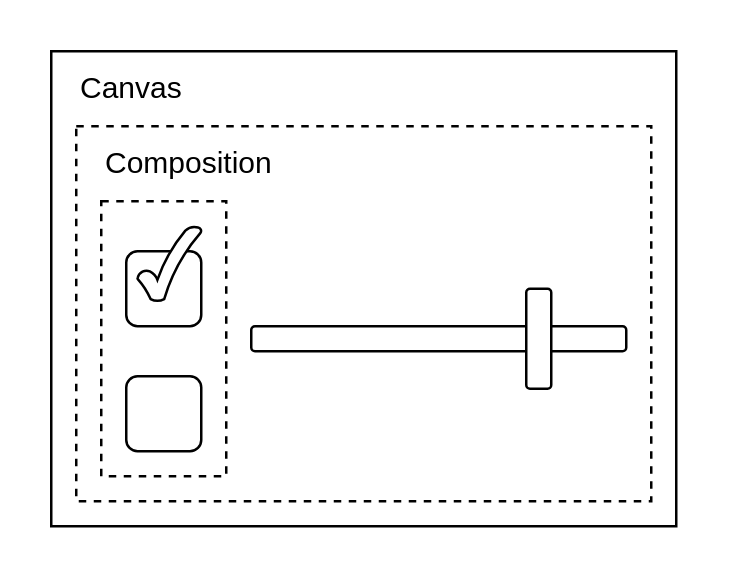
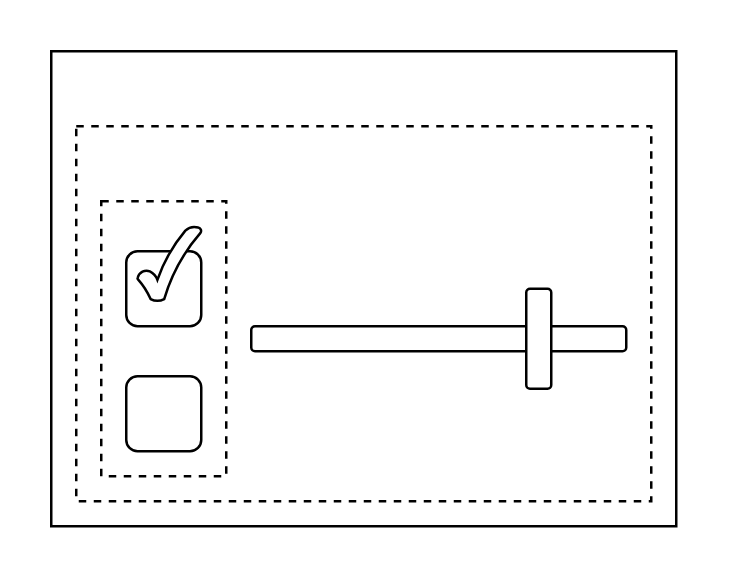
  <mxCell id="0" />
  <mxCell id="1" parent="0" />
  <mxCell id="2" value="" style="rounded=0;whiteSpace=wrap;html=1;" vertex="1" parent="1"><mxGeometry x="20" y="20" width="250" height="190" as="geometry" /></mxCell>
- <mxCell id="3" value="Canvas" style="text;html=1;align=left;verticalAlign=middle;whiteSpace=wrap;rounded=0;" vertex="1" parent="1"><mxGeometry x="30" y="20" width="230" height="30" as="geometry" /></mxCell>
  <mxCell id="4" value="" style="rounded=0;whiteSpace=wrap;html=1;dashed=1;fillColor=none;" vertex="1" parent="1"><mxGeometry x="30" y="50" width="230" height="150" as="geometry" /></mxCell>
- <mxCell id="5" value="Composition" style="text;html=1;align=left;verticalAlign=middle;whiteSpace=wrap;rounded=0;" vertex="1" parent="1"><mxGeometry x="40" y="50" width="210" height="30" as="geometry" /></mxCell>
  <mxCell id="6" value="" style="rounded=0;whiteSpace=wrap;html=1;dashed=1;" vertex="1" parent="1"><mxGeometry x="40" y="80" width="50" height="110" as="geometry" /></mxCell>
  <mxCell id="7" value="" style="rounded=1;whiteSpace=wrap;html=1;" vertex="1" parent="1"><mxGeometry x="50" y="100" width="30" height="30" as="geometry" /></mxCell>
  <mxCell id="8" value="" style="verticalLabelPosition=bottom;verticalAlign=top;html=1;shape=mxgraph.basic.tick" vertex="1" parent="1"><mxGeometry x="54.5" y="90" width="25.5" height="30" as="geometry" /></mxCell>
  <mxCell id="9" value="" style="rounded=1;whiteSpace=wrap;html=1;" vertex="1" parent="1"><mxGeometry x="50" y="150" width="30" height="30" as="geometry" /></mxCell>
  <mxCell id="10" value="" style="rounded=1;whiteSpace=wrap;html=1;" vertex="1" parent="1"><mxGeometry x="100" y="130" width="150" height="10" as="geometry" /></mxCell>
  <mxCell id="11" value="" style="rounded=1;whiteSpace=wrap;html=1;" vertex="1" parent="1"><mxGeometry x="210" y="115" width="10" height="40" as="geometry" /></mxCell>
